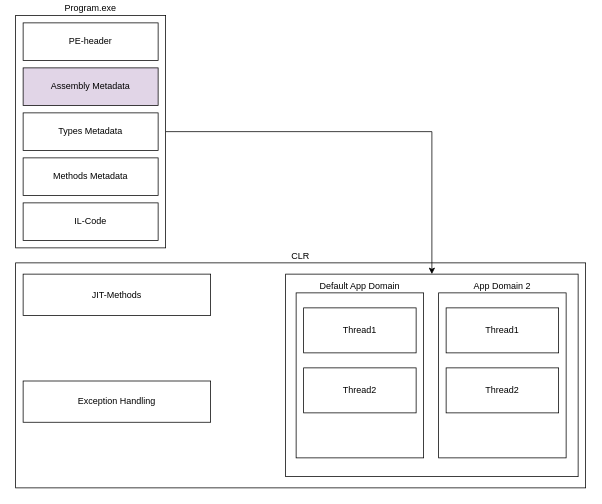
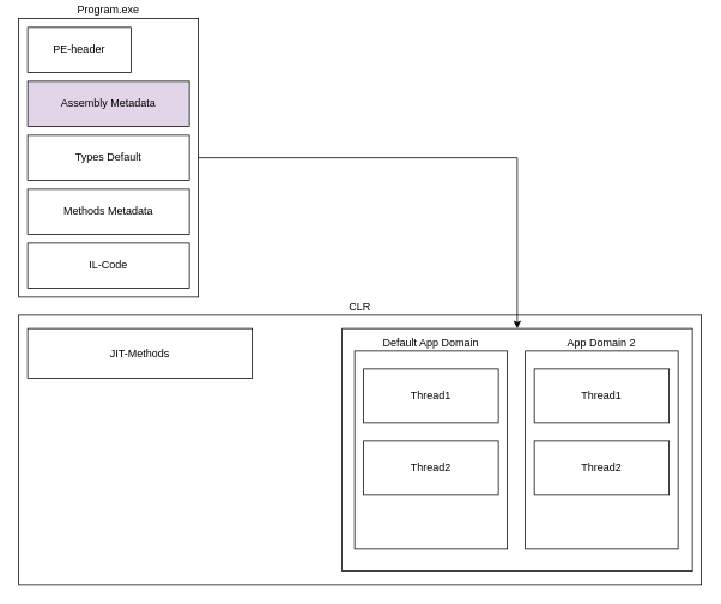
  <mxCell id="0" />
  <mxCell id="1" parent="0" />
  <mxCell id="2" value="CLR" style="rounded=0;whiteSpace=wrap;html=1;labelPosition=center;verticalLabelPosition=top;align=center;verticalAlign=bottom;" vertex="1" parent="1"><mxGeometry x="20" y="350" width="760" height="300" as="geometry" /></mxCell>
  <mxCell id="3" style="edgeStyle=orthogonalEdgeStyle;rounded=0;orthogonalLoop=1;jettySize=auto;html=1;exitX=1;exitY=0.5;exitDx=0;exitDy=0;entryX=0.5;entryY=0;entryDx=0;entryDy=0;" edge="1" parent="1" source="4" target="10"><mxGeometry relative="1" as="geometry" /></mxCell>
  <mxCell id="4" value="Program.exe&lt;br&gt;" style="rounded=0;whiteSpace=wrap;html=1;spacingTop=0;labelPosition=center;verticalLabelPosition=top;align=center;verticalAlign=bottom;" vertex="1" parent="1"><mxGeometry x="20" y="20" width="200" height="310" as="geometry" /></mxCell>
- <mxCell id="5" value="PE-header" style="rounded=0;whiteSpace=wrap;html=1;" vertex="1" parent="1"><mxGeometry x="30" y="30" width="180" height="50" as="geometry" /></mxCell>
+ <mxCell id="5" value="PE-header" style="rounded=0;whiteSpace=wrap;html=1;" vertex="1" parent="1"><mxGeometry x="30" y="30" width="115" height="50" as="geometry" /></mxCell>
  <mxCell id="6" value="Assembly Metadata" style="rounded=0;whiteSpace=wrap;html=1;fillColor=#e1d5e7;" vertex="1" parent="1"><mxGeometry x="30" y="90" width="180" height="50" as="geometry" /></mxCell>
- <mxCell id="7" value="Types Metadata" style="rounded=0;whiteSpace=wrap;html=1;" vertex="1" parent="1"><mxGeometry x="30" y="150" width="180" height="50" as="geometry" /></mxCell>
+ <mxCell id="7" value="Types Default" style="rounded=0;whiteSpace=wrap;html=1;" vertex="1" parent="1"><mxGeometry x="30" y="150" width="180" height="50" as="geometry" /></mxCell>
  <mxCell id="8" value="Methods Metadata&lt;br&gt;" style="rounded=0;whiteSpace=wrap;html=1;" vertex="1" parent="1"><mxGeometry x="30" y="210" width="180" height="50" as="geometry" /></mxCell>
  <mxCell id="9" value="IL-Code" style="rounded=0;whiteSpace=wrap;html=1;" vertex="1" parent="1"><mxGeometry x="30" y="270" width="180" height="50" as="geometry" /></mxCell>
  <mxCell id="10" value="" style="rounded=0;whiteSpace=wrap;html=1;" vertex="1" parent="1"><mxGeometry x="380" y="365" width="390" height="270" as="geometry" /></mxCell>
  <mxCell id="11" value="Default App Domain" style="rounded=0;whiteSpace=wrap;html=1;labelPosition=center;verticalLabelPosition=top;align=center;verticalAlign=bottom;" vertex="1" parent="1"><mxGeometry x="394" y="390" width="170" height="220" as="geometry" /></mxCell>
  <mxCell id="12" value="App Domain 2" style="rounded=0;whiteSpace=wrap;html=1;labelPosition=center;verticalLabelPosition=top;align=center;verticalAlign=bottom;" vertex="1" parent="1"><mxGeometry x="584" y="390" width="170" height="220" as="geometry" /></mxCell>
  <mxCell id="13" value="Thread1" style="rounded=0;whiteSpace=wrap;html=1;" vertex="1" parent="1"><mxGeometry x="404" y="410" width="150" height="60" as="geometry" /></mxCell>
  <mxCell id="14" value="Thread2" style="rounded=0;whiteSpace=wrap;html=1;" vertex="1" parent="1"><mxGeometry x="404" y="490" width="150" height="60" as="geometry" /></mxCell>
  <mxCell id="15" value="Thread1" style="rounded=0;whiteSpace=wrap;html=1;" vertex="1" parent="1"><mxGeometry x="594" y="410" width="150" height="60" as="geometry" /></mxCell>
  <mxCell id="16" value="Thread2" style="rounded=0;whiteSpace=wrap;html=1;" vertex="1" parent="1"><mxGeometry x="594" y="490" width="150" height="60" as="geometry" /></mxCell>
  <mxCell id="17" value="JIT-Methods" style="rounded=0;whiteSpace=wrap;html=1;" vertex="1" parent="1"><mxGeometry x="30" y="365" width="250" height="55" as="geometry" /></mxCell>
- <mxCell id="18" value="Exception Handling&lt;br&gt;" style="rounded=0;whiteSpace=wrap;html=1;" vertex="1" parent="1"><mxGeometry x="30" y="507.5" width="250" height="55" as="geometry" /></mxCell>
